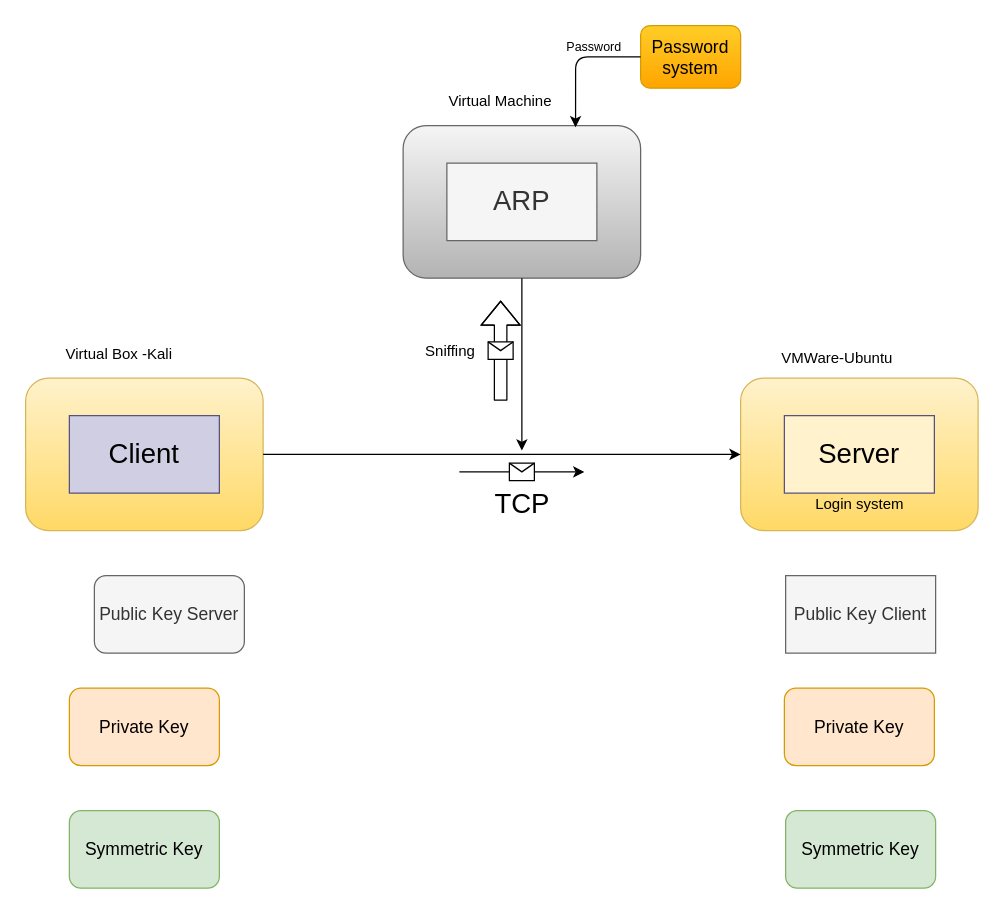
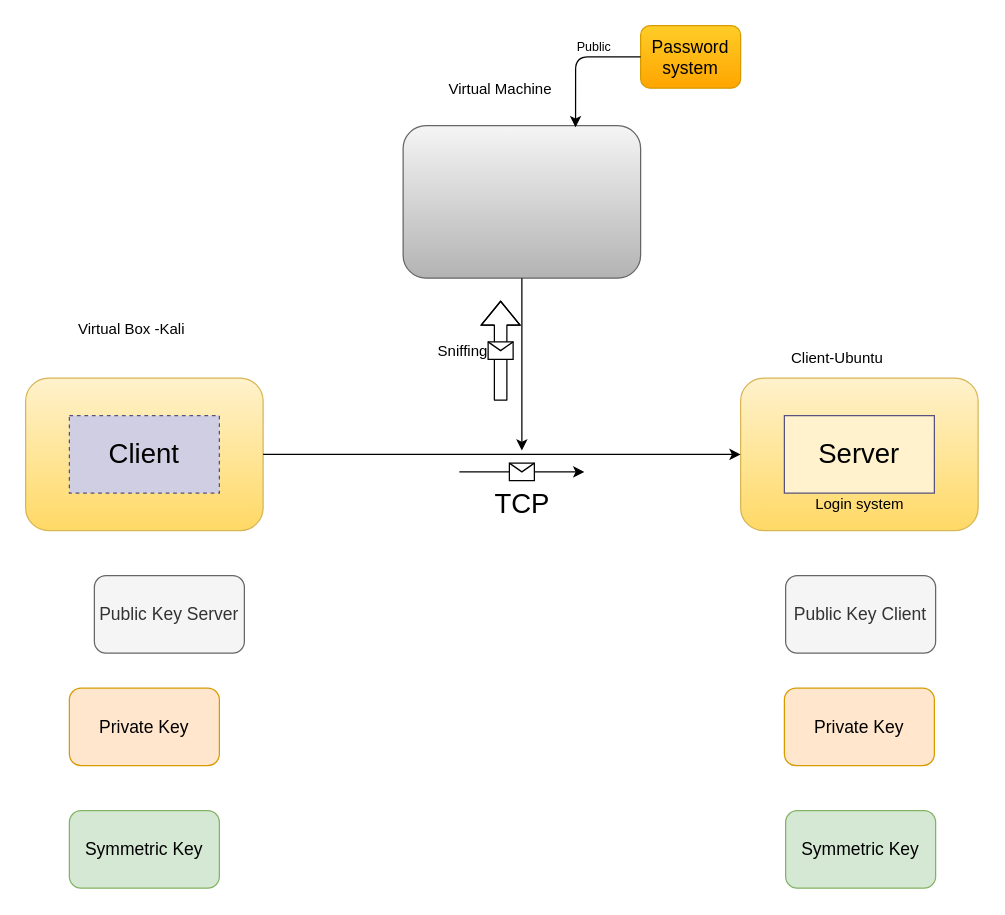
  <mxCell id="0" />
  <mxCell id="1" parent="0" />
  <mxCell id="2" value="" style="rounded=1;whiteSpace=wrap;html=1;gradientColor=#ffd966;fillColor=#fff2cc;strokeColor=#d6b656;" parent="1" vertex="1"><mxGeometry x="592" y="302" width="190" height="122" as="geometry" /></mxCell>
  <mxCell id="3" value="" style="rounded=1;whiteSpace=wrap;html=1;gradientColor=#ffd966;fillColor=#fff2cc;strokeColor=#d6b656;" parent="1" vertex="1"><mxGeometry x="20" y="302" width="190" height="122" as="geometry" /></mxCell>
- <mxCell id="4" value="&lt;div style=&quot;font-size: 22px&quot;&gt;&lt;font style=&quot;font-size: 22px&quot;&gt;Client&lt;/font&gt;&lt;/div&gt;" style="rounded=0;whiteSpace=wrap;html=1;fillColor=#d0cee2;strokeColor=#56517e;" parent="1" vertex="1"><mxGeometry x="55" y="332" width="120" height="62" as="geometry" /></mxCell>
+ <mxCell id="4" value="&lt;div style=&quot;font-size: 22px&quot;&gt;&lt;font style=&quot;font-size: 22px&quot;&gt;Client&lt;/font&gt;&lt;/div&gt;" style="rounded=0;whiteSpace=wrap;html=1;fillColor=#d0cee2;strokeColor=#56517e;dashed=1;" parent="1" vertex="1"><mxGeometry x="55" y="332" width="120" height="62" as="geometry" /></mxCell>
  <mxCell id="5" value="&lt;div style=&quot;font-size: 22px&quot;&gt;&lt;font style=&quot;font-size: 22px&quot;&gt;Server&lt;/font&gt;&lt;/div&gt;" style="rounded=0;whiteSpace=wrap;html=1;fillColor=#fff2cc;strokeColor=#56517e;" parent="1" vertex="1"><mxGeometry x="627" y="332" width="120" height="62" as="geometry" /></mxCell>
- <mxCell id="6" value="&lt;div&gt;Virtual Box -Kali&lt;/div&gt;" style="text;html=1;strokeColor=none;fillColor=none;align=center;verticalAlign=middle;whiteSpace=wrap;rounded=0;" parent="1" vertex="1"><mxGeometry x="40" y="272" width="110" height="22" as="geometry" /></mxCell>
- <mxCell id="7" value="VMWare-Ubuntu&lt;div&gt;&lt;br&gt;&lt;/div&gt;" style="text;html=1;strokeColor=none;fillColor=none;align=center;verticalAlign=middle;whiteSpace=wrap;rounded=0;" parent="1" vertex="1"><mxGeometry x="617" y="292" width="105" height="2" as="geometry" /></mxCell>
+ <mxCell id="6" value="&lt;div&gt;Virtual Box -Kali&lt;/div&gt;" style="text;html=1;strokeColor=none;fillColor=none;align=center;verticalAlign=middle;whiteSpace=wrap;rounded=0;" parent="1" vertex="1"><mxGeometry x="50" y="252" width="110" height="22" as="geometry" /></mxCell>
+ <mxCell id="7" value="Client-Ubuntu&lt;div&gt;&lt;br&gt;&lt;/div&gt;" style="text;html=1;strokeColor=none;fillColor=none;align=center;verticalAlign=middle;whiteSpace=wrap;rounded=0;" parent="1" vertex="1"><mxGeometry x="617" y="292" width="105" height="2" as="geometry" /></mxCell>
  <mxCell id="8" value="" style="endArrow=classic;html=1;exitX=1;exitY=0.5;exitDx=0;exitDy=0;entryX=0;entryY=0.5;entryDx=0;entryDy=0;" parent="1" source="3" target="2" edge="1"><mxGeometry width="50" height="50" relative="1" as="geometry"><mxPoint x="362" y="400" as="sourcePoint" /><mxPoint x="412" y="350" as="targetPoint" /></mxGeometry></mxCell>
  <mxCell id="9" value="&lt;div style=&quot;font-size: 22px;&quot;&gt;TCP&lt;/div&gt;" style="text;html=1;strokeColor=none;fillColor=none;align=center;verticalAlign=middle;whiteSpace=wrap;rounded=0;strokeWidth=3;fontSize=22;" parent="1" vertex="1"><mxGeometry x="380" y="382" width="75" height="42" as="geometry" /></mxCell>
  <mxCell id="10" value="" style="rounded=1;whiteSpace=wrap;html=1;gradientColor=#b3b3b3;fillColor=#f5f5f5;strokeColor=#666666;" parent="1" vertex="1"><mxGeometry x="322" y="100" width="190" height="122" as="geometry" /></mxCell>
- <mxCell id="11" value="&lt;div style=&quot;font-size: 22px&quot;&gt;&lt;font style=&quot;font-size: 22px&quot;&gt;ARP&lt;/font&gt;&lt;/div&gt;" style="rounded=0;whiteSpace=wrap;html=1;fillColor=#f5f5f5;strokeColor=#666666;fontColor=#333333;" parent="1" vertex="1"><mxGeometry x="357" y="130" width="120" height="62" as="geometry" /></mxCell>
- <mxCell id="12" value="Virtual Machine" style="text;html=1;strokeColor=none;fillColor=none;align=center;verticalAlign=middle;whiteSpace=wrap;rounded=0;" parent="1" vertex="1"><mxGeometry x="345" y="70" width="110" height="22" as="geometry" /></mxCell>
+ <mxCell id="12" value="Virtual Machine" style="text;html=1;strokeColor=none;fillColor=none;align=center;verticalAlign=middle;whiteSpace=wrap;rounded=0;" parent="1" vertex="1"><mxGeometry x="345" y="60" width="110" height="22" as="geometry" /></mxCell>
  <mxCell id="13" value="&lt;div style=&quot;font-size: 14px;&quot;&gt;Public Key Server&lt;br style=&quot;font-size: 14px;&quot;&gt;&lt;/div&gt;" style="rounded=1;whiteSpace=wrap;html=1;fontSize=14;fillColor=#f5f5f5;strokeColor=#666666;fontColor=#333333;" parent="1" vertex="1"><mxGeometry x="75" y="460" width="120" height="62" as="geometry" /></mxCell>
- <mxCell id="14" value="&lt;div style=&quot;font-size: 14px;&quot;&gt;Public Key Client&lt;/div&gt;" style="whiteSpace=wrap;html=1;fontSize=14;fillColor=#f5f5f5;strokeColor=#666666;fontColor=#333333;rounded=0;" parent="1" vertex="1"><mxGeometry x="628" y="460" width="120" height="62" as="geometry" /></mxCell>
+ <mxCell id="14" value="&lt;div style=&quot;font-size: 14px;&quot;&gt;Public Key Client&lt;/div&gt;" style="rounded=1;whiteSpace=wrap;html=1;fontSize=14;fillColor=#f5f5f5;strokeColor=#666666;fontColor=#333333;" parent="1" vertex="1"><mxGeometry x="628" y="460" width="120" height="62" as="geometry" /></mxCell>
  <mxCell id="15" value="Private Key" style="rounded=1;whiteSpace=wrap;html=1;fontSize=14;fillColor=#ffe6cc;strokeColor=#d79b00;" parent="1" vertex="1"><mxGeometry x="55" y="550" width="120" height="62" as="geometry" /></mxCell>
  <mxCell id="16" value="Private Key" style="rounded=1;whiteSpace=wrap;html=1;fontSize=14;fillColor=#ffe6cc;strokeColor=#d79b00;" parent="1" vertex="1"><mxGeometry x="627" y="550" width="120" height="62" as="geometry" /></mxCell>
  <mxCell id="17" value="&lt;div style=&quot;font-size: 14px;&quot;&gt;Symmetric Key&lt;/div&gt;" style="rounded=1;whiteSpace=wrap;html=1;fillColor=#d5e8d4;strokeColor=#82b366;fontSize=14;" parent="1" vertex="1"><mxGeometry x="55" y="648" width="120" height="62" as="geometry" /></mxCell>
  <mxCell id="18" value="" style="endArrow=classic;html=1;exitX=0.5;exitY=1;exitDx=0;exitDy=0;" parent="1" source="10" edge="1"><mxGeometry width="50" height="50" relative="1" as="geometry"><mxPoint x="352" y="500" as="sourcePoint" /><mxPoint x="417" y="360" as="targetPoint" /></mxGeometry></mxCell>
  <mxCell id="19" value="&lt;div style=&quot;font-size: 14px;&quot;&gt;Symmetric Key&lt;/div&gt;" style="rounded=1;whiteSpace=wrap;html=1;fillColor=#d5e8d4;strokeColor=#82b366;fontSize=14;" parent="1" vertex="1"><mxGeometry x="628" y="648" width="120" height="62" as="geometry" /></mxCell>
  <mxCell id="20" value="&lt;div style=&quot;font-size: 14px&quot;&gt;&lt;font style=&quot;font-size: 14px&quot;&gt;Password system&lt;/font&gt;&lt;/div&gt;" style="rounded=1;whiteSpace=wrap;html=1;gradientColor=#ffa500;fillColor=#ffcd28;strokeColor=#d79b00;" parent="1" vertex="1"><mxGeometry x="512" y="20" width="80" height="50" as="geometry" /></mxCell>
- <mxCell id="21" value="&lt;div&gt;Sniffing&lt;/div&gt;" style="text;html=1;strokeColor=none;fillColor=none;align=center;verticalAlign=middle;whiteSpace=wrap;rounded=0;" parent="1" vertex="1"><mxGeometry x="340" y="270" width="40" height="22" as="geometry" /></mxCell>
+ <mxCell id="21" value="&lt;div&gt;Sniffing&lt;/div&gt;" style="text;html=1;strokeColor=none;fillColor=none;align=center;verticalAlign=middle;whiteSpace=wrap;rounded=0;" parent="1" vertex="1"><mxGeometry x="350" y="270" width="40" height="22" as="geometry" /></mxCell>
  <mxCell id="22" value="Login system" style="text;html=1;strokeColor=none;fillColor=none;align=center;verticalAlign=middle;whiteSpace=wrap;rounded=0;" parent="1" vertex="1"><mxGeometry x="635.75" y="392" width="102.5" height="22" as="geometry" /></mxCell>
  <mxCell id="23" value="" style="endArrow=classic;html=1;fontSize=22;exitX=0;exitY=0.5;exitDx=0;exitDy=0;entryX=0.726;entryY=0.011;entryDx=0;entryDy=0;entryPerimeter=0;" edge="1" parent="1" source="20" target="10"><mxGeometry width="50" height="50" relative="1" as="geometry"><mxPoint x="370" y="320" as="sourcePoint" /><mxPoint x="465" y="100" as="targetPoint" /><Array as="points"><mxPoint x="460" y="45" /></Array></mxGeometry></mxCell>
  <mxCell id="24" value="" style="endArrow=classic;html=1;fontSize=32;" edge="1" parent="1"><mxGeometry relative="1" as="geometry"><mxPoint x="367" y="377" as="sourcePoint" /><mxPoint x="467" y="377" as="targetPoint" /></mxGeometry></mxCell>
  <mxCell id="25" value="" style="shape=message;html=1;outlineConnect=0;" vertex="1" parent="24"><mxGeometry width="20" height="14" relative="1" as="geometry"><mxPoint x="-10" y="-7" as="offset" /></mxGeometry></mxCell>
  <mxCell id="26" value="" style="endArrow=classic;html=1;fontSize=32;shape=flexArrow;" edge="1" parent="1"><mxGeometry relative="1" as="geometry"><mxPoint x="400" y="320" as="sourcePoint" /><mxPoint x="400" y="240" as="targetPoint" /><Array as="points"><mxPoint x="400" y="270" /></Array></mxGeometry></mxCell>
  <mxCell id="27" value="" style="shape=message;html=1;outlineConnect=0;" vertex="1" parent="26"><mxGeometry width="20" height="14" relative="1" as="geometry"><mxPoint x="-10" y="-7" as="offset" /></mxGeometry></mxCell>
- <mxCell id="28" value="&lt;font style=&quot;font-size: 10px&quot;&gt;Password&lt;/font&gt;" style="text;html=1;strokeColor=none;fillColor=none;align=center;verticalAlign=middle;whiteSpace=wrap;rounded=0;fontSize=32;" vertex="1" parent="1"><mxGeometry x="455" y="20" width="40" height="20" as="geometry" /></mxCell>
+ <mxCell id="28" value="&lt;font style=&quot;font-size: 10px&quot;&gt;Public&lt;/font&gt;" style="text;html=1;strokeColor=none;fillColor=none;align=center;verticalAlign=middle;whiteSpace=wrap;rounded=0;fontSize=32;" vertex="1" parent="1"><mxGeometry x="455" y="20" width="40" height="20" as="geometry" /></mxCell>
